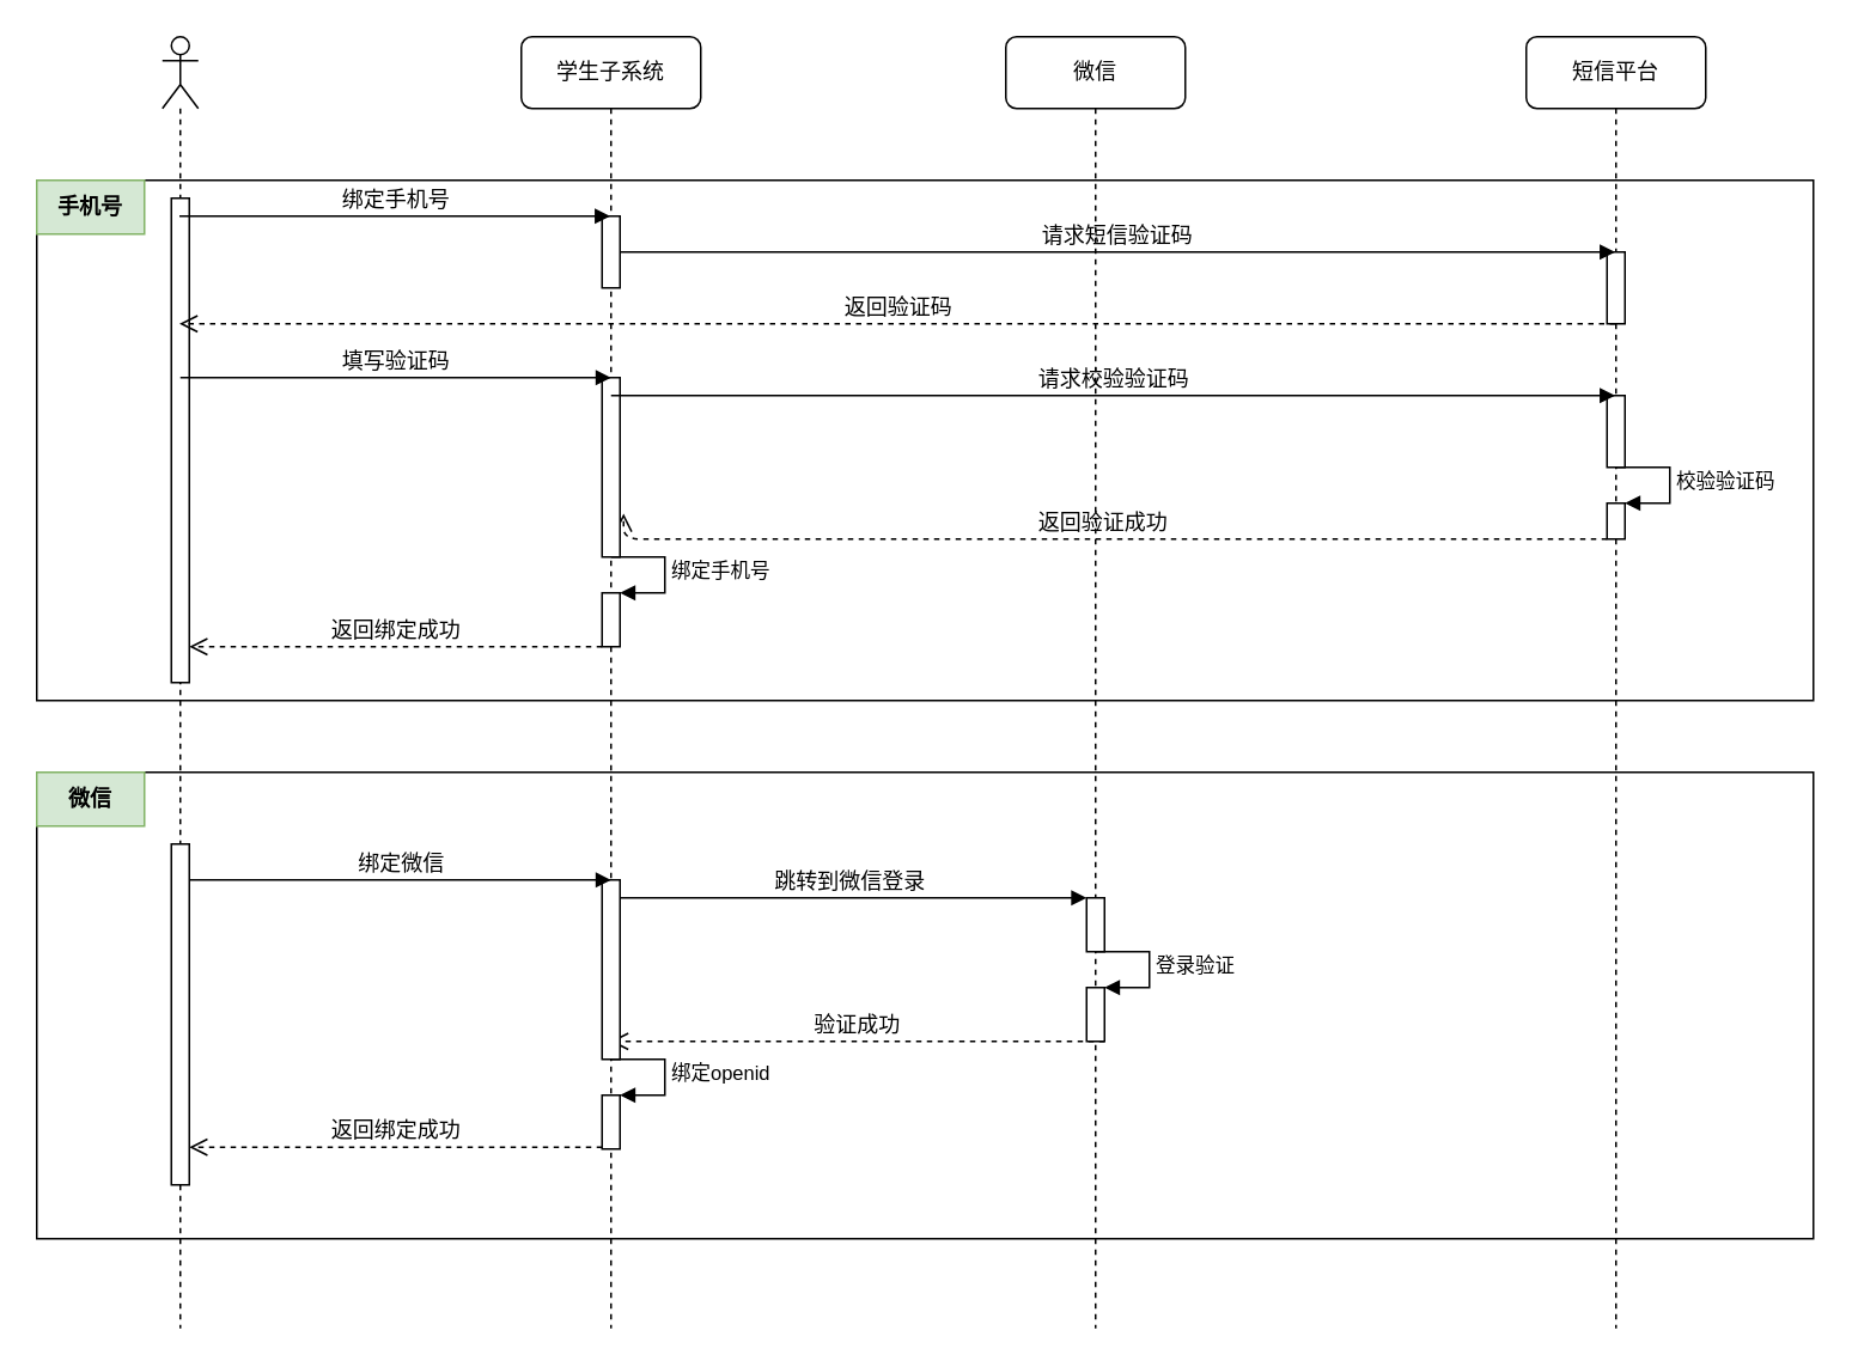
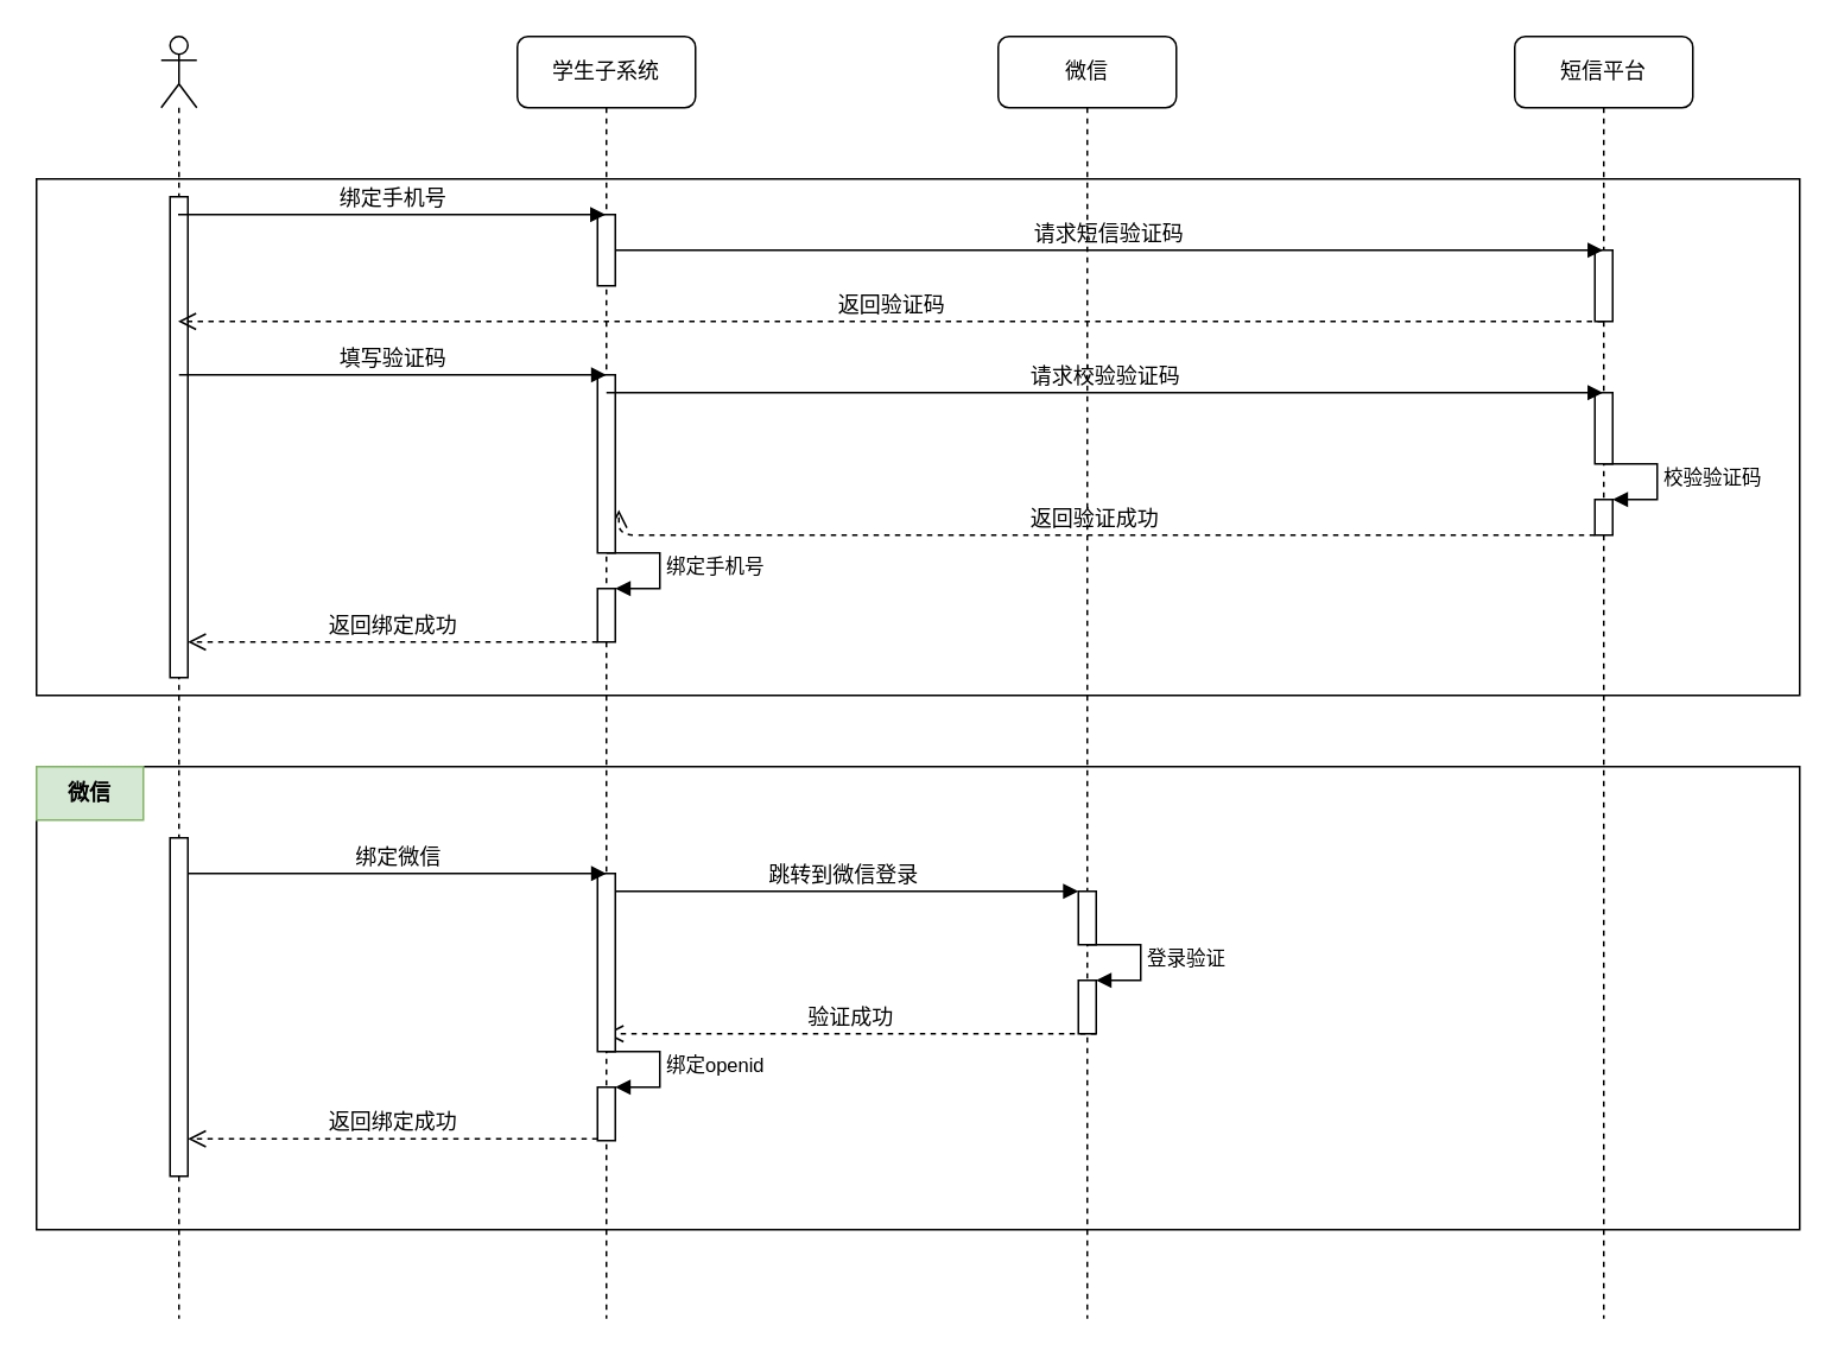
  <mxCell id="0" />
  <mxCell id="1" parent="0" />
  <mxCell id="2" value="" style="rounded=0;whiteSpace=wrap;html=1;" vertex="1" parent="1"><mxGeometry x="20" y="430" width="990" height="260" as="geometry" /></mxCell>
  <mxCell id="3" value="" style="rounded=0;whiteSpace=wrap;html=1;" vertex="1" parent="1"><mxGeometry x="20" y="100" width="990" height="290" as="geometry" /></mxCell>
  <mxCell id="4" value="微信" style="shape=umlLifeline;perimeter=lifelinePerimeter;whiteSpace=wrap;html=1;container=1;collapsible=0;recursiveResize=0;outlineConnect=0;rounded=1;shadow=0;comic=0;labelBackgroundColor=none;strokeWidth=1;fontFamily=Verdana;fontSize=12;align=center;" parent="1" vertex="1"><mxGeometry x="560" y="20" width="100" height="720" as="geometry" /></mxCell>
  <mxCell id="5" value="" style="html=1;points=[];perimeter=orthogonalPerimeter;rounded=0;shadow=0;comic=0;labelBackgroundColor=none;strokeWidth=1;fontFamily=Verdana;fontSize=12;align=center;" parent="4" vertex="1"><mxGeometry x="45" y="480" width="10" height="30" as="geometry" /></mxCell>
  <mxCell id="6" value="跳转到微信登录" style="html=1;verticalAlign=bottom;endArrow=block;labelBackgroundColor=none;fontFamily=Verdana;fontSize=12;edgeStyle=elbowEdgeStyle;elbow=vertical;" edge="1" parent="4" source="16"><mxGeometry relative="1" as="geometry"><mxPoint x="-190" y="480" as="sourcePoint" /><mxPoint x="45" y="480" as="targetPoint" /><Array as="points"><mxPoint x="-109.5" y="480" /><mxPoint x="-119.5" y="470" /><mxPoint x="-9.5" y="497" /></Array></mxGeometry></mxCell>
  <mxCell id="7" value="" style="html=1;points=[];perimeter=orthogonalPerimeter;" vertex="1" parent="4"><mxGeometry x="45" y="530" width="10" height="30" as="geometry" /></mxCell>
  <mxCell id="8" value="登录验证" style="edgeStyle=orthogonalEdgeStyle;html=1;align=left;spacingLeft=2;endArrow=block;rounded=0;entryX=1;entryY=0;" edge="1" target="7" parent="4"><mxGeometry relative="1" as="geometry"><mxPoint x="50" y="510" as="sourcePoint" /><Array as="points"><mxPoint x="80" y="510" /></Array></mxGeometry></mxCell>
  <mxCell id="9" value="验证成功" style="html=1;verticalAlign=bottom;endArrow=open;dashed=1;endSize=8;labelBackgroundColor=none;fontFamily=Verdana;fontSize=12;edgeStyle=elbowEdgeStyle;elbow=vertical;" edge="1" parent="4" target="16"><mxGeometry relative="1" as="geometry"><mxPoint x="-175" y="560" as="targetPoint" /><Array as="points"><mxPoint x="-134.5" y="560" /><mxPoint x="-4.5" y="560" /><mxPoint x="-89.5" y="560" /><mxPoint x="-59.5" y="560" /></Array><mxPoint x="55" y="560" as="sourcePoint" /></mxGeometry></mxCell>
  <mxCell id="10" value="短信平台" style="shape=umlLifeline;perimeter=lifelinePerimeter;whiteSpace=wrap;html=1;container=1;collapsible=0;recursiveResize=0;outlineConnect=0;rounded=1;shadow=0;comic=0;labelBackgroundColor=none;strokeWidth=1;fontFamily=Verdana;fontSize=12;align=center;" parent="1" vertex="1"><mxGeometry x="850" y="20" width="100" height="720" as="geometry" /></mxCell>
  <mxCell id="11" value="" style="html=1;points=[];perimeter=orthogonalPerimeter;rounded=0;shadow=0;comic=0;labelBackgroundColor=none;strokeWidth=1;fontFamily=Verdana;fontSize=12;align=center;" parent="10" vertex="1"><mxGeometry x="45" y="120" width="10" height="40" as="geometry" /></mxCell>
  <mxCell id="12" value="" style="html=1;points=[];perimeter=orthogonalPerimeter;rounded=0;shadow=0;comic=0;labelBackgroundColor=none;strokeWidth=1;fontFamily=Verdana;fontSize=12;align=center;" vertex="1" parent="10"><mxGeometry x="45" y="200" width="10" height="40" as="geometry" /></mxCell>
  <mxCell id="13" value="" style="html=1;points=[];perimeter=orthogonalPerimeter;" vertex="1" parent="10"><mxGeometry x="45" y="260" width="10" height="20" as="geometry" /></mxCell>
  <mxCell id="14" value="校验验证码" style="edgeStyle=orthogonalEdgeStyle;html=1;align=left;spacingLeft=2;endArrow=block;rounded=0;entryX=1;entryY=0;" edge="1" target="13" parent="10"><mxGeometry relative="1" as="geometry"><mxPoint x="50" y="240" as="sourcePoint" /><Array as="points"><mxPoint x="80" y="240" /></Array></mxGeometry></mxCell>
  <mxCell id="15" value="返回验证成功" style="html=1;verticalAlign=bottom;endArrow=open;dashed=1;endSize=8;labelBackgroundColor=none;fontFamily=Verdana;fontSize=12;edgeStyle=elbowEdgeStyle;elbow=vertical;entryX=1.2;entryY=0.758;entryDx=0;entryDy=0;entryPerimeter=0;" edge="1" parent="10" target="18"><mxGeometry relative="1" as="geometry"><mxPoint x="-755" y="280" as="targetPoint" /><Array as="points"><mxPoint x="-374.5" y="280" /><mxPoint x="-244.5" y="280" /><mxPoint x="-329.5" y="280" /><mxPoint x="-299.5" y="280" /></Array><mxPoint x="45" y="280" as="sourcePoint" /></mxGeometry></mxCell>
  <mxCell id="16" value="学生子系统" style="shape=umlLifeline;perimeter=lifelinePerimeter;whiteSpace=wrap;html=1;container=1;collapsible=0;recursiveResize=0;outlineConnect=0;rounded=1;shadow=0;comic=0;labelBackgroundColor=none;strokeWidth=1;fontFamily=Verdana;fontSize=12;align=center;" parent="1" vertex="1"><mxGeometry x="290" y="20" width="100" height="720" as="geometry" /></mxCell>
  <mxCell id="17" value="" style="html=1;points=[];perimeter=orthogonalPerimeter;rounded=0;shadow=0;comic=0;labelBackgroundColor=none;strokeWidth=1;fontFamily=Verdana;fontSize=12;align=center;" parent="16" vertex="1"><mxGeometry x="45" y="100" width="10" height="40" as="geometry" /></mxCell>
  <mxCell id="18" value="" style="html=1;points=[];perimeter=orthogonalPerimeter;rounded=0;shadow=0;comic=0;labelBackgroundColor=none;strokeWidth=1;fontFamily=Verdana;fontSize=12;align=center;" vertex="1" parent="16"><mxGeometry x="45" y="190" width="10" height="100" as="geometry" /></mxCell>
  <mxCell id="19" value="" style="html=1;points=[];perimeter=orthogonalPerimeter;" vertex="1" parent="16"><mxGeometry x="45" y="310" width="10" height="30" as="geometry" /></mxCell>
  <mxCell id="20" value="绑定手机号" style="edgeStyle=orthogonalEdgeStyle;html=1;align=left;spacingLeft=2;endArrow=block;rounded=0;entryX=1;entryY=0;" edge="1" target="19" parent="16"><mxGeometry relative="1" as="geometry"><mxPoint x="50" y="290" as="sourcePoint" /><Array as="points"><mxPoint x="80" y="290" /></Array></mxGeometry></mxCell>
  <mxCell id="21" value="" style="html=1;points=[];perimeter=orthogonalPerimeter;rounded=0;shadow=0;comic=0;labelBackgroundColor=none;strokeWidth=1;fontFamily=Verdana;fontSize=12;align=center;" vertex="1" parent="16"><mxGeometry x="45" y="470" width="10" height="100" as="geometry" /></mxCell>
  <mxCell id="22" value="" style="html=1;points=[];perimeter=orthogonalPerimeter;" vertex="1" parent="16"><mxGeometry x="45" y="590" width="10" height="30" as="geometry" /></mxCell>
  <mxCell id="23" value="绑定openid" style="edgeStyle=orthogonalEdgeStyle;html=1;align=left;spacingLeft=2;endArrow=block;rounded=0;entryX=1;entryY=0;" edge="1" parent="16" target="22"><mxGeometry relative="1" as="geometry"><mxPoint x="50" y="570" as="sourcePoint" /><Array as="points"><mxPoint x="80" y="570" /></Array></mxGeometry></mxCell>
  <mxCell id="24" value="返回绑定成功" style="html=1;verticalAlign=bottom;endArrow=open;dashed=1;endSize=8;labelBackgroundColor=none;fontFamily=Verdana;fontSize=12;edgeStyle=elbowEdgeStyle;elbow=vertical;" edge="1" parent="16"><mxGeometry relative="1" as="geometry"><mxPoint x="-185" y="619" as="targetPoint" /><Array as="points"><mxPoint x="-144.5" y="619" /><mxPoint x="-14.5" y="619" /><mxPoint x="-99.5" y="619" /><mxPoint x="-69.5" y="619" /></Array><mxPoint x="45" y="619" as="sourcePoint" /></mxGeometry></mxCell>
  <mxCell id="25" value="请求短信验证码" style="html=1;verticalAlign=bottom;endArrow=block;labelBackgroundColor=none;fontFamily=Verdana;fontSize=12;edgeStyle=elbowEdgeStyle;elbow=vertical;" parent="1" source="17" target="10" edge="1"><mxGeometry relative="1" as="geometry"><mxPoint x="410" y="130" as="sourcePoint" /><mxPoint x="570" y="160" as="targetPoint" /><Array as="points"><mxPoint x="550" y="140" /><mxPoint x="580" y="170" /><mxPoint x="560" y="170" /><mxPoint x="390" y="220" /></Array></mxGeometry></mxCell>
  <mxCell id="26" value="" style="shape=umlLifeline;participant=umlActor;perimeter=lifelinePerimeter;whiteSpace=wrap;html=1;container=1;collapsible=0;recursiveResize=0;verticalAlign=top;spacingTop=36;outlineConnect=0;" vertex="1" parent="1"><mxGeometry x="90" y="20" width="20" height="720" as="geometry" /></mxCell>
  <mxCell id="27" value="" style="html=1;points=[];perimeter=orthogonalPerimeter;" vertex="1" parent="26"><mxGeometry x="5" y="90" width="10" height="270" as="geometry" /></mxCell>
  <mxCell id="28" value="" style="html=1;points=[];perimeter=orthogonalPerimeter;" vertex="1" parent="26"><mxGeometry x="5" y="450" width="10" height="190" as="geometry" /></mxCell>
  <mxCell id="29" value="绑定手机号" style="html=1;verticalAlign=bottom;endArrow=block;labelBackgroundColor=none;fontFamily=Verdana;fontSize=12;edgeStyle=elbowEdgeStyle;elbow=vertical;" edge="1" parent="1" source="26" target="16"><mxGeometry relative="1" as="geometry"><mxPoint x="120" y="130" as="sourcePoint" /><mxPoint x="260" y="140" as="targetPoint" /><Array as="points"><mxPoint x="180" y="120" /><mxPoint x="170" y="110" /><mxPoint x="280" y="137" /></Array></mxGeometry></mxCell>
  <mxCell id="30" value="返回验证码" style="html=1;verticalAlign=bottom;endArrow=open;dashed=1;endSize=8;labelBackgroundColor=none;fontFamily=Verdana;fontSize=12;edgeStyle=elbowEdgeStyle;elbow=vertical;" edge="1" parent="1" source="10" target="26"><mxGeometry relative="1" as="geometry"><mxPoint x="350" y="180" as="targetPoint" /><Array as="points"><mxPoint x="480" y="180" /><mxPoint x="610" y="180" /><mxPoint x="525" y="180" /><mxPoint x="555" y="180" /></Array><mxPoint x="580" y="180" as="sourcePoint" /></mxGeometry></mxCell>
  <mxCell id="31" value="填写验证码" style="html=1;verticalAlign=bottom;endArrow=block;labelBackgroundColor=none;fontFamily=Verdana;fontSize=12;edgeStyle=elbowEdgeStyle;elbow=vertical;" edge="1" parent="1"><mxGeometry relative="1" as="geometry"><mxPoint x="100" y="210" as="sourcePoint" /><mxPoint x="340" y="210" as="targetPoint" /><Array as="points"><mxPoint x="180.5" y="210" /><mxPoint x="170.5" y="200" /><mxPoint x="280.5" y="227" /></Array></mxGeometry></mxCell>
  <mxCell id="32" value="请求校验验证码" style="html=1;verticalAlign=bottom;endArrow=block;labelBackgroundColor=none;fontFamily=Verdana;fontSize=12;edgeStyle=elbowEdgeStyle;elbow=vertical;" edge="1" parent="1" target="10"><mxGeometry relative="1" as="geometry"><mxPoint x="340" y="220" as="sourcePoint" /><mxPoint x="580" y="220" as="targetPoint" /><Array as="points"><mxPoint x="420.5" y="220" /><mxPoint x="410.5" y="210" /><mxPoint x="520.5" y="237" /></Array></mxGeometry></mxCell>
  <mxCell id="33" value="返回绑定成功" style="html=1;verticalAlign=bottom;endArrow=open;dashed=1;endSize=8;labelBackgroundColor=none;fontFamily=Verdana;fontSize=12;edgeStyle=elbowEdgeStyle;elbow=vertical;" edge="1" parent="1" target="27"><mxGeometry relative="1" as="geometry"><mxPoint x="110" y="360" as="targetPoint" /><Array as="points"><mxPoint x="145.5" y="360" /><mxPoint x="275.5" y="360" /><mxPoint x="190.5" y="360" /><mxPoint x="220.5" y="360" /></Array><mxPoint x="335" y="360" as="sourcePoint" /></mxGeometry></mxCell>
- <mxCell id="34" value="&lt;b&gt;手机号&lt;/b&gt;" style="text;html=1;strokeColor=#82b366;fillColor=#d5e8d4;align=center;verticalAlign=middle;whiteSpace=wrap;rounded=0;" vertex="1" parent="1"><mxGeometry x="20" y="100" width="60" height="30" as="geometry" /></mxCell>
  <mxCell id="35" value="绑定微信" style="html=1;verticalAlign=bottom;endArrow=block;labelBackgroundColor=none;fontFamily=Verdana;fontSize=12;edgeStyle=elbowEdgeStyle;elbow=vertical;" edge="1" parent="1"><mxGeometry relative="1" as="geometry"><mxPoint x="105" y="490" as="sourcePoint" /><mxPoint x="340" y="490" as="targetPoint" /><Array as="points"><mxPoint x="185.5" y="490" /><mxPoint x="175.5" y="480" /><mxPoint x="285.5" y="507" /></Array></mxGeometry></mxCell>
  <mxCell id="36" value="&lt;b&gt;微信&lt;/b&gt;" style="text;html=1;strokeColor=#82b366;fillColor=#d5e8d4;align=center;verticalAlign=middle;whiteSpace=wrap;rounded=0;" vertex="1" parent="1"><mxGeometry x="20" y="430" width="60" height="30" as="geometry" /></mxCell>
